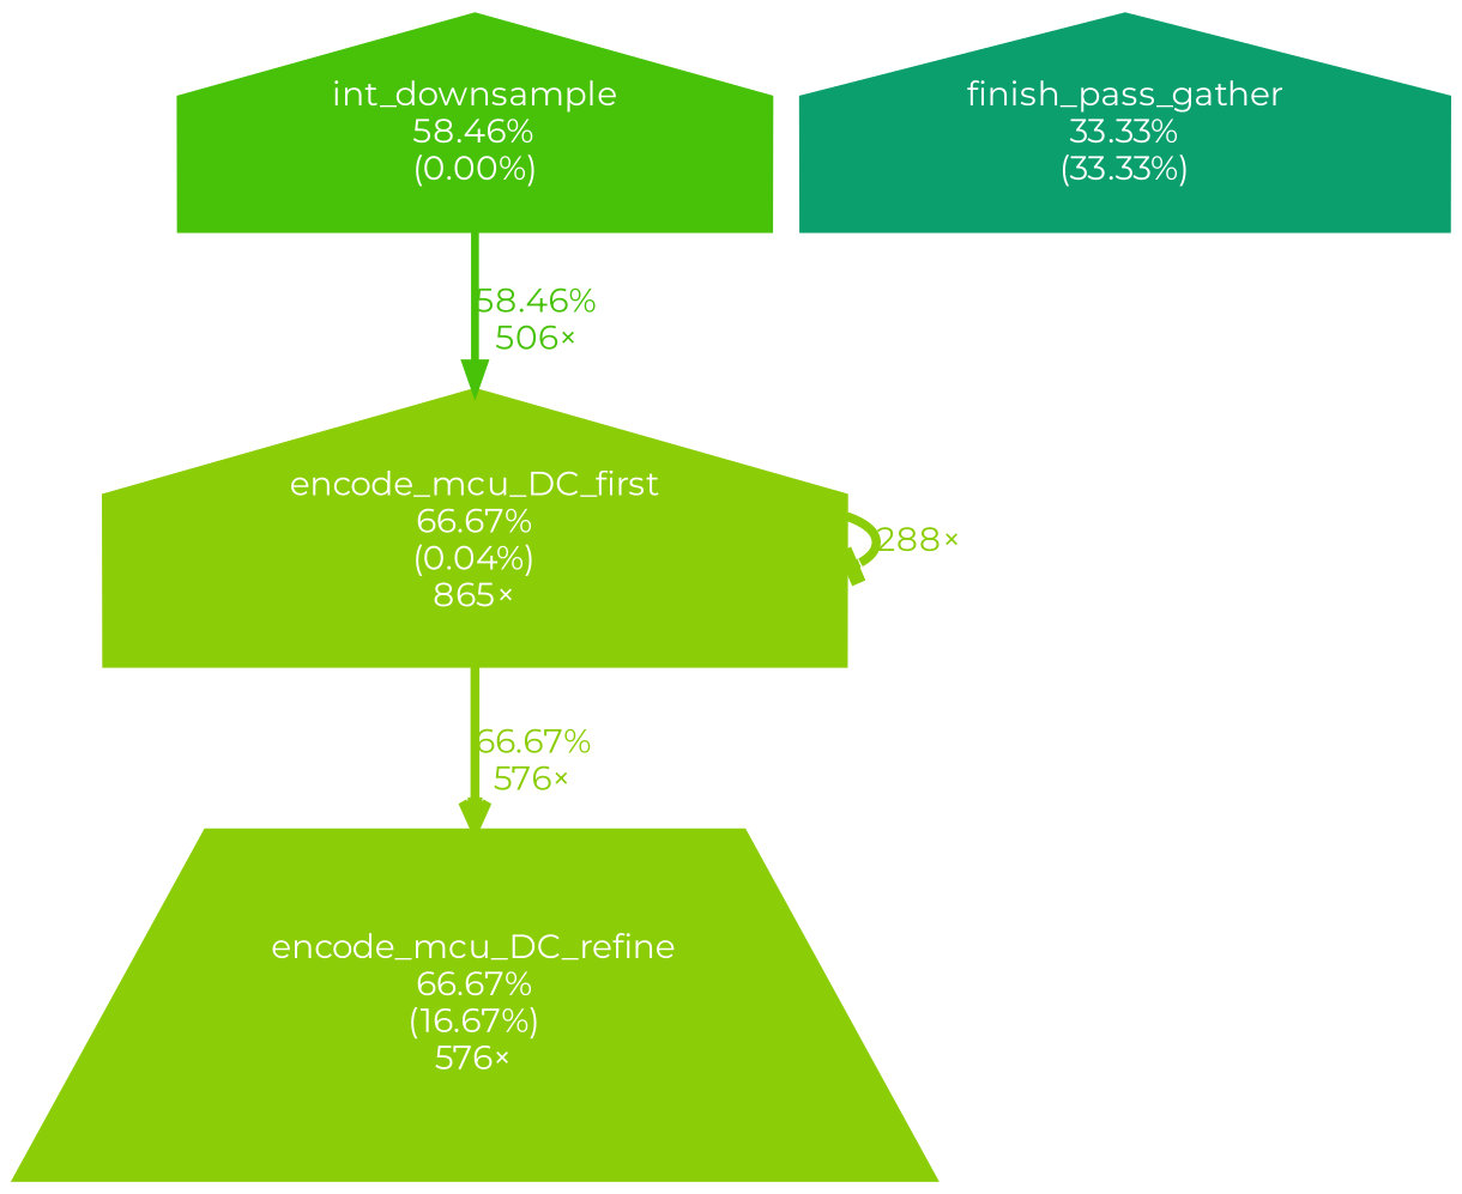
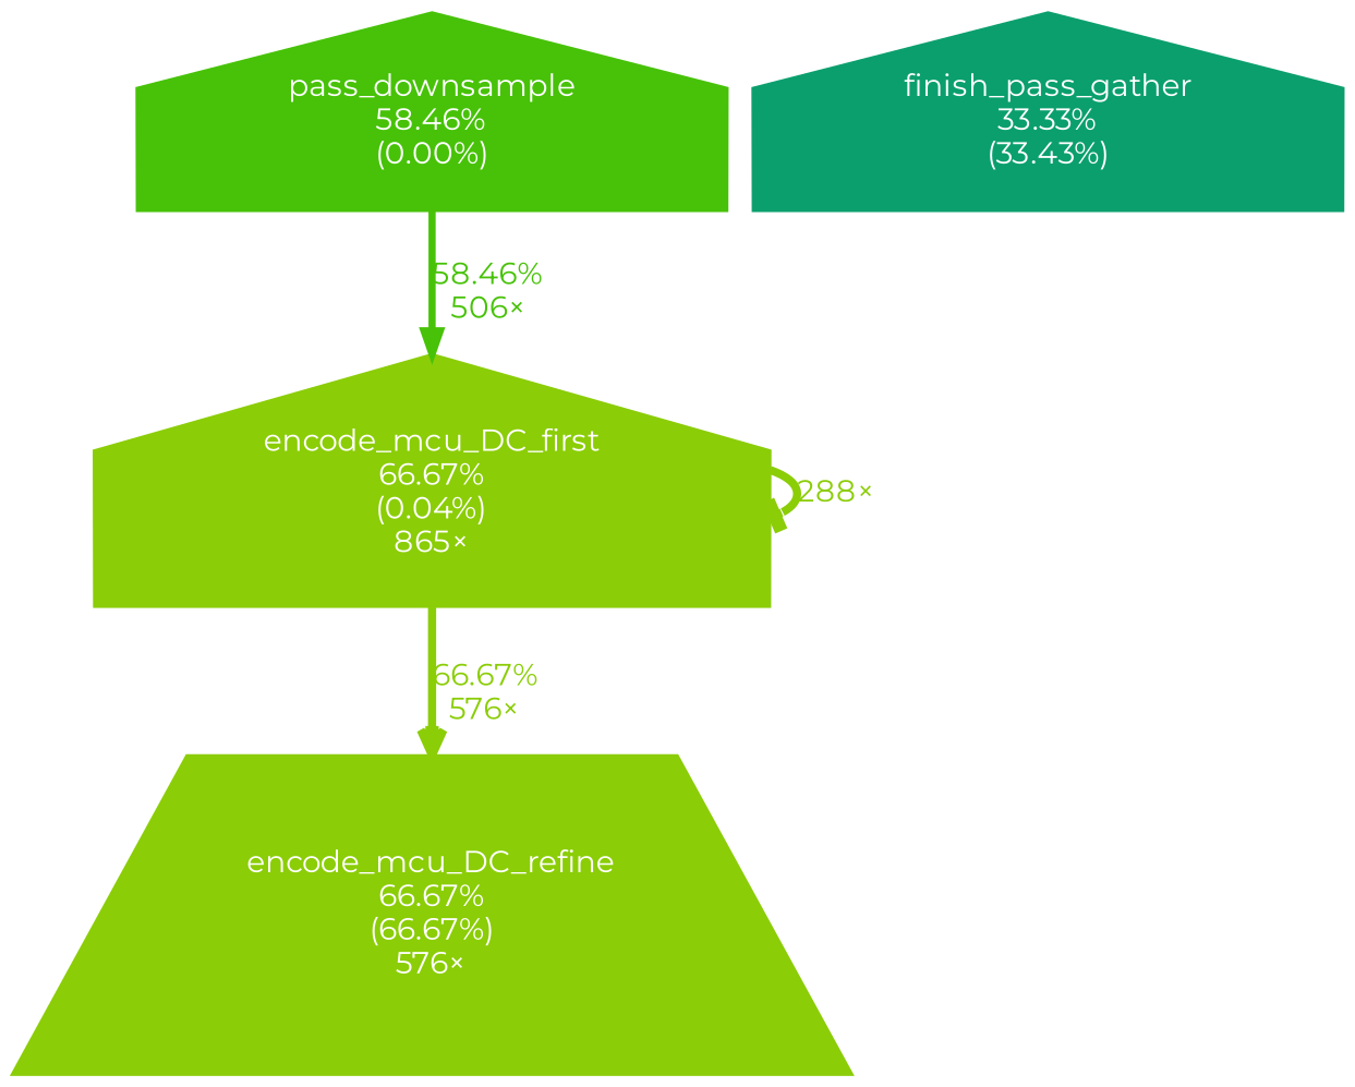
  digraph {
    fontname=Montserrat
    nodesep=0.125
    ranksep=0.25
    node [color="#8bcd07" fontcolor="#ffffff" fontname=Montserrat fontsize=10.00 shape=house style=filled]
    edge [arrowsize=0.82 color="#8bcd07" fontcolor="#8bcd07" fontname=Montserrat fontsize=10.00 labeldistance=2.67 penwidth=2.67]
    n1 [height=0 label="encode_mcu_DC_first\n66.67%\n(0.04%)\n865×" width=0]
-   n2 [height=0 label="encode_mcu_DC_refine\n66.67%\n(16.67%)\n576×" shape=trapezium width=0]
-   n3 [color="#47c208" height=0 label="int_downsample\n58.46%\n(0.00%)" width=0]
-   n4 [color="#0b9f6e" height=0 label="finish_pass_gather\n33.33%\n(33.33%)" width=0]
+   n2 [height=0 label="encode_mcu_DC_refine\n66.67%\n(66.67%)\n576×" shape=trapezium width=0]
+   n3 [color="#47c208" height=0 label="pass_downsample\n58.46%\n(0.00%)" width=0]
+   n4 [color="#0b9f6e" height=0 label="finish_pass_gather\n33.33%\n(33.43%)" width=0]
    n1 -> n1 [arrowhead=tee label="288×"]
    n1 -> n2 [arrowhead=vee label="66.67%\n576×"]
    n3 -> n1 [arrowhead=normal arrowsize=0.76 color="#47c208" fontcolor="#47c208" label="58.46%\n506×" labeldistance=2.34 penwidth=2.34]
  }
